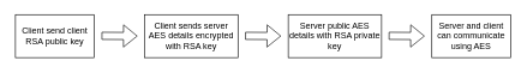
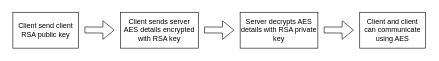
  <mxCell id="0" />
  <mxCell id="1" parent="0" />
  <mxCell id="2" value="Client send client RSA public key" style="rounded=0;whiteSpace=wrap;html=1;fillColor=default;" vertex="1" parent="1"><mxGeometry x="20" y="20" width="110" height="60" as="geometry" /></mxCell>
  <mxCell id="3" value="" style="shape=flexArrow;endArrow=classic;html=1;rounded=0;fillColor=default;" edge="1" parent="1"><mxGeometry width="50" height="50" relative="1" as="geometry"><mxPoint x="140" y="49.58" as="sourcePoint" /><mxPoint x="190" y="49.87" as="targetPoint" /></mxGeometry></mxCell>
  <mxCell id="4" value="Client sends server AES details encrypted with RSA key" style="rounded=0;whiteSpace=wrap;html=1;fillColor=default;" vertex="1" parent="1"><mxGeometry x="200" y="20" width="130" height="60" as="geometry" /></mxCell>
- <mxCell id="5" value="Server public AES details with RSA private key" style="rounded=0;whiteSpace=wrap;html=1;fillColor=default;" vertex="1" parent="1"><mxGeometry x="400" y="20" width="130" height="60" as="geometry" /></mxCell>
- <mxCell id="6" value="Server and client can communicate using AES" style="rounded=0;whiteSpace=wrap;html=1;" vertex="1" parent="1"><mxGeometry x="600" y="20" width="110" height="60" as="geometry" /></mxCell>
+ <mxCell id="5" value="Server decrypts AES details with RSA private key" style="rounded=0;whiteSpace=wrap;html=1;fillColor=default;" vertex="1" parent="1"><mxGeometry x="400" y="20" width="130" height="60" as="geometry" /></mxCell>
+ <mxCell id="6" value="Client and client can communicate using AES" style="rounded=0;whiteSpace=wrap;html=1;" vertex="1" parent="1"><mxGeometry x="600" y="20" width="110" height="60" as="geometry" /></mxCell>
  <mxCell id="7" value="" style="shape=flexArrow;endArrow=classic;html=1;rounded=0;fillColor=default;" edge="1" parent="1"><mxGeometry width="50" height="50" relative="1" as="geometry"><mxPoint x="340" y="49.58" as="sourcePoint" /><mxPoint x="390" y="49.87" as="targetPoint" /></mxGeometry></mxCell>
  <mxCell id="8" value="" style="shape=flexArrow;endArrow=classic;html=1;rounded=0;fillColor=default;" edge="1" parent="1"><mxGeometry width="50" height="50" relative="1" as="geometry"><mxPoint x="540" y="49.58" as="sourcePoint" /><mxPoint x="590" y="49.87" as="targetPoint" /></mxGeometry></mxCell>
